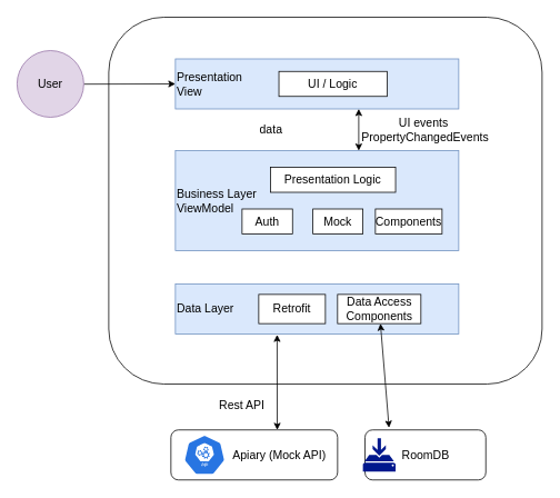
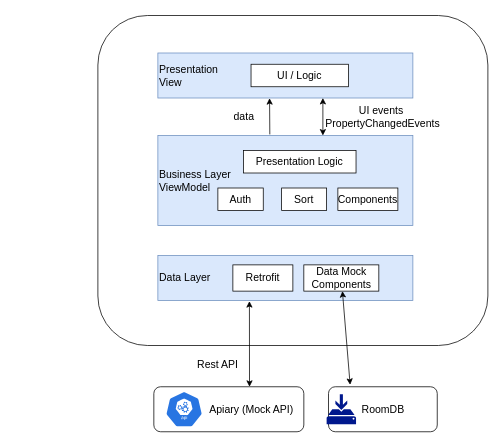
  <mxCell id="0" />
  <mxCell id="1" parent="0" />
  <mxCell id="2" value="RoomDB" style="rounded=1;whiteSpace=wrap;html=1;fontSize=14;" vertex="1" parent="1"><mxGeometry x="437.5" y="515" width="145" height="60" as="geometry" /></mxCell>
  <mxCell id="3" value="" style="rounded=1;whiteSpace=wrap;html=1;" vertex="1" parent="1"><mxGeometry x="130" y="20" width="520" height="440" as="geometry" /></mxCell>
  <mxCell id="4" value="&lt;div&gt;&lt;span style=&quot;font-size: 14px&quot;&gt;Presentation&lt;/span&gt;&lt;/div&gt;&lt;div&gt;&lt;span style=&quot;font-size: 14px&quot;&gt;View&lt;/span&gt;&lt;/div&gt;" style="rounded=0;whiteSpace=wrap;html=1;fillColor=#dae8fc;strokeColor=#6c8ebf;align=left;" vertex="1" parent="1"><mxGeometry x="210" y="70" width="340" height="60" as="geometry" /></mxCell>
  <mxCell id="5" value="&lt;div style=&quot;font-size: 14px&quot;&gt;&lt;font style=&quot;font-size: 14px&quot;&gt;Business Layer&lt;/font&gt;&lt;/div&gt;&lt;div style=&quot;font-size: 14px&quot;&gt;&lt;font style=&quot;font-size: 14px&quot;&gt;ViewModel&lt;/font&gt;&lt;/div&gt;" style="rounded=0;whiteSpace=wrap;html=1;fillColor=#dae8fc;strokeColor=#6c8ebf;align=left;" vertex="1" parent="1"><mxGeometry x="210" y="180" width="340" height="120" as="geometry" /></mxCell>
  <mxCell id="6" value="&lt;div&gt;&lt;span&gt;&lt;font style=&quot;font-size: 14px&quot;&gt;Data Layer&lt;/font&gt;&lt;/span&gt;&lt;/div&gt;" style="rounded=0;whiteSpace=wrap;html=1;fillColor=#dae8fc;strokeColor=#6c8ebf;align=left;" vertex="1" parent="1"><mxGeometry x="210" y="340" width="340" height="60" as="geometry" /></mxCell>
- <mxCell id="7" style="edgeStyle=none;rounded=0;orthogonalLoop=1;jettySize=auto;html=1;fontSize=14;" edge="1" parent="1" source="8" target="4"><mxGeometry relative="1" as="geometry" /></mxCell>
- <mxCell id="8" value="User" style="ellipse;whiteSpace=wrap;html=1;aspect=fixed;fontSize=14;fillColor=#e1d5e7;strokeColor=#9673a6;" vertex="1" parent="1"><mxGeometry x="20" y="60" width="80" height="80" as="geometry" /></mxCell>
  <mxCell id="9" value="UI / Logic" style="rounded=0;whiteSpace=wrap;html=1;fontSize=14;" vertex="1" parent="1"><mxGeometry x="334.21" y="85" width="130" height="30" as="geometry" /></mxCell>
  <mxCell id="10" value="" style="sketch=0;aspect=fixed;pointerEvents=1;shadow=0;dashed=0;html=1;strokeColor=none;labelPosition=center;verticalLabelPosition=bottom;verticalAlign=top;align=center;fillColor=#00188D;shape=mxgraph.mscae.enterprise.backup_local;fontSize=14;" vertex="1" parent="1"><mxGeometry x="435.01" y="525" width="39.21" height="40" as="geometry" /></mxCell>
  <mxCell id="11" value="" style="rounded=1;whiteSpace=wrap;html=1;fontSize=14;" vertex="1" parent="1"><mxGeometry x="204.61" y="515" width="200" height="60" as="geometry" /></mxCell>
  <mxCell id="12" value="Presentation Logic" style="rounded=0;whiteSpace=wrap;html=1;fontSize=14;" vertex="1" parent="1"><mxGeometry x="324.21" y="200" width="150" height="30" as="geometry" /></mxCell>
  <mxCell id="13" value="Rest API" style="text;html=1;strokeColor=none;fillColor=none;align=center;verticalAlign=middle;whiteSpace=wrap;rounded=0;fontSize=14;" vertex="1" parent="1"><mxGeometry x="204.61" y="470" width="170" height="30" as="geometry" /></mxCell>
  <mxCell id="14" value="Auth" style="rounded=0;whiteSpace=wrap;html=1;fontSize=14;" vertex="1" parent="1"><mxGeometry x="290" y="250" width="60.5" height="30" as="geometry" /></mxCell>
- <mxCell id="15" value="Mock" style="rounded=0;whiteSpace=wrap;html=1;fontSize=14;" vertex="1" parent="1"><mxGeometry x="375" y="250" width="60" height="30" as="geometry" /></mxCell>
+ <mxCell id="15" value="Sort" style="rounded=0;whiteSpace=wrap;html=1;fontSize=14;" vertex="1" parent="1"><mxGeometry x="375" y="250" width="60" height="30" as="geometry" /></mxCell>
  <mxCell id="16" value="Components" style="rounded=0;whiteSpace=wrap;html=1;fontSize=14;" vertex="1" parent="1"><mxGeometry x="450" y="250" width="80" height="30" as="geometry" /></mxCell>
  <mxCell id="17" value="" style="sketch=0;html=1;dashed=0;whitespace=wrap;fillColor=#2875E2;strokeColor=#ffffff;points=[[0.005,0.63,0],[0.1,0.2,0],[0.9,0.2,0],[0.5,0,0],[0.995,0.63,0],[0.72,0.99,0],[0.5,1,0],[0.28,0.99,0]];shape=mxgraph.kubernetes.icon;prIcon=api;fontSize=14;" vertex="1" parent="1"><mxGeometry x="220" y="521" width="50" height="48" as="geometry" /></mxCell>
  <mxCell id="18" value="Apiary (Mock API)" style="text;html=1;strokeColor=none;fillColor=none;align=center;verticalAlign=middle;whiteSpace=wrap;rounded=0;fontSize=14;" vertex="1" parent="1"><mxGeometry x="270.12" y="532.5" width="129.88" height="25" as="geometry" /></mxCell>
  <mxCell id="19" value="Retrofit" style="rounded=0;whiteSpace=wrap;html=1;fontSize=14;" vertex="1" parent="1"><mxGeometry x="310" y="352.5" width="80" height="35" as="geometry" /></mxCell>
- <mxCell id="20" value="Data Access Components" style="rounded=0;whiteSpace=wrap;html=1;fontSize=14;" vertex="1" parent="1"><mxGeometry x="404.61" y="352.5" width="100" height="35" as="geometry" /></mxCell>
+ <mxCell id="20" value="Data Mock Components" style="rounded=0;whiteSpace=wrap;html=1;fontSize=14;" vertex="1" parent="1"><mxGeometry x="404.61" y="352.5" width="100" height="35" as="geometry" /></mxCell>
  <mxCell id="21" value="" style="endArrow=classic;startArrow=classic;html=1;rounded=0;fontSize=14;exitX=0.199;exitY=-0.044;exitDx=0;exitDy=0;exitPerimeter=0;" edge="1" parent="1" source="2" target="20"><mxGeometry width="50" height="50" relative="1" as="geometry"><mxPoint x="460" y="500" as="sourcePoint" /><mxPoint x="510" y="450" as="targetPoint" /></mxGeometry></mxCell>
  <mxCell id="22" value="" style="endArrow=classic;startArrow=classic;html=1;rounded=0;fontSize=14;exitX=0.199;exitY=-0.044;exitDx=0;exitDy=0;exitPerimeter=0;entryX=0.359;entryY=1.015;entryDx=0;entryDy=0;entryPerimeter=0;" edge="1" parent="1" target="6"><mxGeometry width="50" height="50" relative="1" as="geometry"><mxPoint x="332.175" y="515" as="sourcePoint" /><mxPoint x="332" y="410" as="targetPoint" /></mxGeometry></mxCell>
  <mxCell id="23" value="" style="endArrow=classic;startArrow=classic;html=1;rounded=0;fontSize=14;" edge="1" parent="1"><mxGeometry width="50" height="50" relative="1" as="geometry"><mxPoint x="430" y="180" as="sourcePoint" /><mxPoint x="430" y="130" as="targetPoint" /></mxGeometry></mxCell>
+ <mxCell id="24" value="" style="endArrow=classic;html=1;rounded=0;fontSize=14;entryX=0.438;entryY=1.005;entryDx=0;entryDy=0;entryPerimeter=0;exitX=0.439;exitY=-0.012;exitDx=0;exitDy=0;exitPerimeter=0;" edge="1" parent="1" source="5" target="4"><mxGeometry width="50" height="50" relative="1" as="geometry"><mxPoint x="359" y="170" as="sourcePoint" /><mxPoint x="360" y="140" as="targetPoint" /></mxGeometry></mxCell>
  <mxCell id="25" value="UI events&amp;nbsp; PropertyChangedEvents" style="text;html=1;strokeColor=none;fillColor=none;align=center;verticalAlign=middle;whiteSpace=wrap;rounded=0;fontSize=14;" vertex="1" parent="1"><mxGeometry x="435" y="140" width="150" height="30" as="geometry" /></mxCell>
  <mxCell id="26" value="data" style="text;html=1;strokeColor=none;fillColor=none;align=center;verticalAlign=middle;whiteSpace=wrap;rounded=0;fontSize=14;" vertex="1" parent="1"><mxGeometry x="295" y="140" width="60" height="30" as="geometry" /></mxCell>
  <mxCell id="27" style="edgeStyle=none;rounded=0;orthogonalLoop=1;jettySize=auto;html=1;exitX=1;exitY=0.5;exitDx=0;exitDy=0;fontSize=14;" edge="1" parent="1" source="3" target="3"><mxGeometry relative="1" as="geometry" /></mxCell>
  <mxCell id="28" style="edgeStyle=none;rounded=0;orthogonalLoop=1;jettySize=auto;html=1;exitX=1;exitY=0.5;exitDx=0;exitDy=0;fontSize=14;" edge="1" parent="1" source="6" target="6"><mxGeometry relative="1" as="geometry" /></mxCell>
